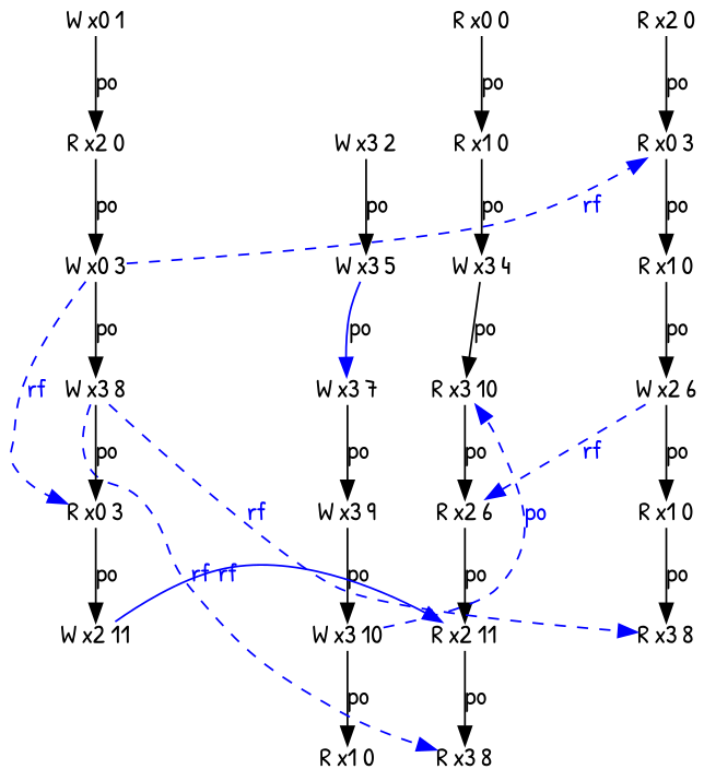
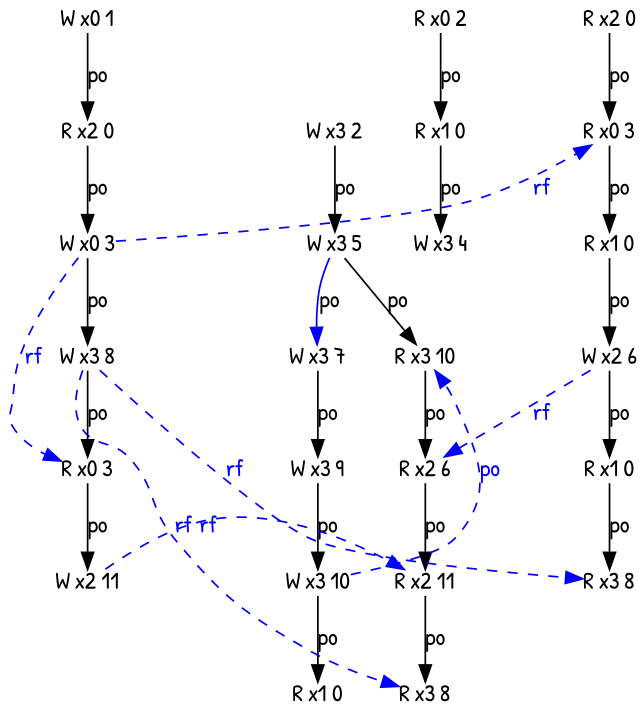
  digraph {
    fontname="Patrick Hand"
    node [fontname="Patrick Hand" idx=0 loc=3 shape=plain th=2 type=R]
    edge [fontname="Patrick Hand"]
    n1 [label="W x0 1" loc=0 th=0 type=W]
    n2 [idx=1 label="R x2 0" loc=2 th=0]
    n3 [idx=2 label="W x0 3" loc=0 th=0 type=W]
    n4 [label="W x3 2" th=1 type=W]
    n5 [idx=1 label="W x3 5" th=1 type=W]
    n6 [idx=2 label="W x3 7" th=1 type=W]
    n7 [idx=5 label="R x2 11" loc=2]
    n8 [idx=6 label="R x3 8"]
    n9 [idx=1 label="R x0 3" loc=0 th=3]
    n10 [idx=2 label="R x1 0" loc=1 th=3]
    n11 [idx=3 label="W x2 6" loc=2 th=3 type=W]
    n12 [idx=3 label="W x3 9" th=1 type=W]
    n13 [idx=2 label="W x3 4" type=W]
    n14 [idx=3 label="R x3 10"]
    n15 [idx=4 label="R x2 6" loc=2]
    n16 [idx=4 label="R x1 0" loc=1 th=3]
    n17 [idx=5 label="R x1 0" loc=1 th=1]
    n18 [label="R x2 0" loc=2 th=3]
    n19 [idx=5 label="W x2 11" loc=2 th=0 type=W]
    n20 [idx=4 label="W x3 10" th=1 type=W]
    n21 [idx=4 label="R x0 3" loc=0 th=0]
    n22 [idx=3 label="W x3 8" th=0 type=W]
    n23 [idx=5 label="R x3 8" th=3]
    n24 [idx=1 label="R x1 0" loc=1]
-   n25 [label="R x0 0" loc=0]
+   n25 [label="R x0 2" loc=0]
    n1 -> n2 [label=po]
    n2 -> n3 [label=po]
    n3 -> n9 [color=blue constraint=false fontcolor=blue from_idx=2 from_th=0 label=rf style=dashed to_idx=1 to_th=3]
    n3 -> n21 [color=blue constraint=false fontcolor=blue from_idx=2 from_th=0 label=rf style=dashed to_idx=4 to_th=0]
    n3 -> n22 [label=po]
    n4 -> n5 [label=po]
    n5 -> n6 [color=blue label=po]
    n6 -> n12 [label=po]
    n7 -> n8 [label=po]
    n9 -> n10 [label=po]
    n10 -> n11 [label=po]
    n11 -> n15 [color=blue constraint=false fontcolor=blue from_idx=3 from_th=3 label=rf style=dashed to_idx=4 to_th=2]
    n11 -> n16 [label=po]
    n12 -> n20 [label=po]
-   n13 -> n14 [label=po]
+   n5 -> n14 [label=po]
    n14 -> n15 [label=po]
    n15 -> n7 [label=po]
    n16 -> n23 [label=po]
    n18 -> n9 [label=po]
-   n19 -> n7 [color=blue constraint=false fontcolor=blue from_idx=5 from_th=0 label=rf style=solid to_idx=5 to_th=2]
+   n19 -> n7 [color=blue constraint=false fontcolor=blue from_idx=5 from_th=0 label=rf style=dashed to_idx=5 to_th=2]
    n20 -> n14 [color=blue constraint=false fontcolor=blue from_idx=4 from_th=1 label=po style=dashed to_idx=3 to_th=2]
    n20 -> n17 [label=po]
    n21 -> n19 [label=po]
    n22 -> n8 [color=blue constraint=false fontcolor=blue from_idx=3 from_th=0 label=rf style=dashed to_idx=6 to_th=2]
    n22 -> n21 [label=po]
    n22 -> n23 [color=blue constraint=false fontcolor=blue from_idx=3 from_th=0 label=rf style=dashed to_idx=5 to_th=3]
    n24 -> n13 [label=po]
    n25 -> n24 [label=po]
  }
